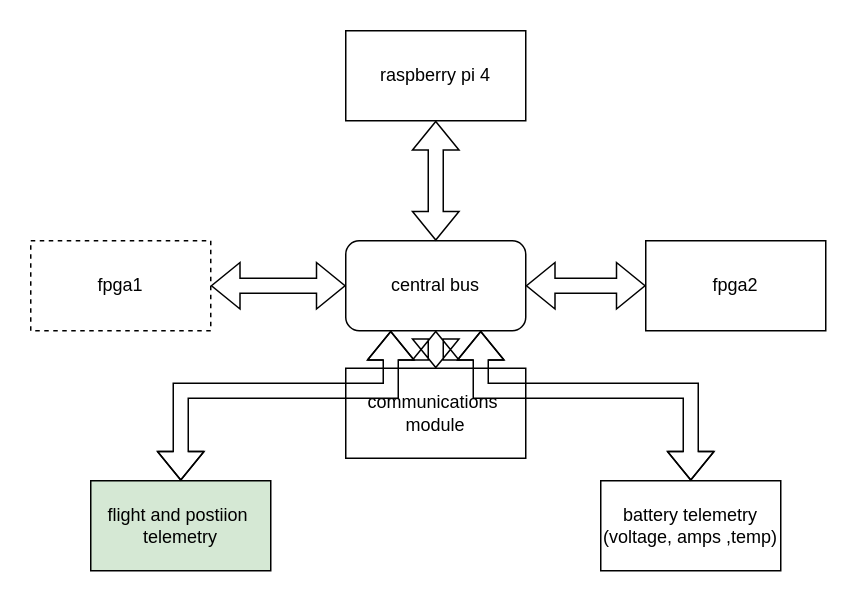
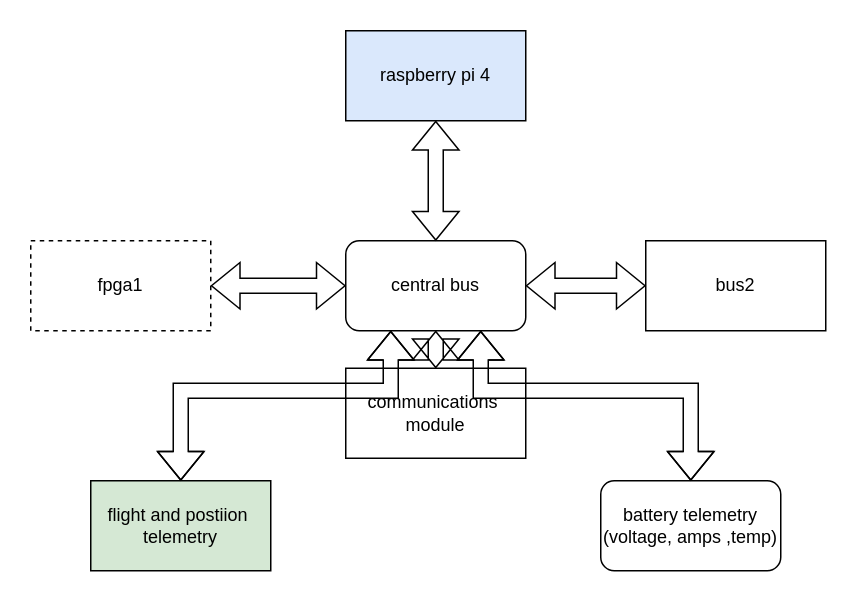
  <mxCell id="0" />
  <mxCell id="1" parent="0" />
  <mxCell id="2" value="fpga1" style="rounded=0;whiteSpace=wrap;html=1;dashed=1;" vertex="1" parent="1"><mxGeometry x="20" y="160" width="120" height="60" as="geometry" /></mxCell>
- <mxCell id="3" value="fpga2" style="rounded=0;whiteSpace=wrap;html=1;" vertex="1" parent="1"><mxGeometry x="430" y="160" width="120" height="60" as="geometry" /></mxCell>
- <mxCell id="4" value="raspberry pi 4" style="rounded=0;whiteSpace=wrap;html=1;" vertex="1" parent="1"><mxGeometry x="230" y="20" width="120" height="60" as="geometry" /></mxCell>
+ <mxCell id="3" value="bus2" style="rounded=0;whiteSpace=wrap;html=1;" vertex="1" parent="1"><mxGeometry x="430" y="160" width="120" height="60" as="geometry" /></mxCell>
+ <mxCell id="4" value="raspberry pi 4" style="rounded=0;whiteSpace=wrap;html=1;fillColor=#dae8fc;" vertex="1" parent="1"><mxGeometry x="230" y="20" width="120" height="60" as="geometry" /></mxCell>
  <mxCell id="5" value="flight and postiion&amp;nbsp;&lt;br&gt;telemetry" style="rounded=0;whiteSpace=wrap;html=1;fillColor=#d5e8d4;" vertex="1" parent="1"><mxGeometry x="60" y="320" width="120" height="60" as="geometry" /></mxCell>
- <mxCell id="6" value="battery telemetry&lt;br&gt;(voltage, amps ,temp)" style="rounded=0;whiteSpace=wrap;html=1;" vertex="1" parent="1"><mxGeometry x="400" y="320" width="120" height="60" as="geometry" /></mxCell>
+ <mxCell id="6" value="battery telemetry&lt;br&gt;(voltage, amps ,temp)" style="whiteSpace=wrap;html=1;rounded=1;" vertex="1" parent="1"><mxGeometry x="400" y="320" width="120" height="60" as="geometry" /></mxCell>
  <mxCell id="7" value="communications&amp;nbsp;&lt;br&gt;module" style="rounded=0;whiteSpace=wrap;html=1;" vertex="1" parent="1"><mxGeometry x="230" y="245" width="120" height="60" as="geometry" /></mxCell>
  <mxCell id="8" value="central bus&lt;br&gt;" style="rounded=1;whiteSpace=wrap;html=1;" vertex="1" parent="1"><mxGeometry x="230" y="160" width="120" height="60" as="geometry" /></mxCell>
  <mxCell id="9" value="" style="shape=flexArrow;endArrow=classic;startArrow=classic;html=1;rounded=0;entryX=0;entryY=0.5;entryDx=0;entryDy=0;exitX=1;exitY=0.5;exitDx=0;exitDy=0;" edge="1" parent="1" source="8" target="3"><mxGeometry width="100" height="100" relative="1" as="geometry"><mxPoint x="280" y="290" as="sourcePoint" /><mxPoint x="380" y="190" as="targetPoint" /></mxGeometry></mxCell>
  <mxCell id="10" value="" style="shape=flexArrow;endArrow=classic;startArrow=classic;html=1;rounded=0;exitX=1;exitY=0.5;exitDx=0;exitDy=0;" edge="1" parent="1" source="2"><mxGeometry width="100" height="100" relative="1" as="geometry"><mxPoint x="280" y="290" as="sourcePoint" /><mxPoint x="230" y="190" as="targetPoint" /></mxGeometry></mxCell>
  <mxCell id="11" value="" style="shape=flexArrow;endArrow=classic;startArrow=classic;html=1;rounded=0;exitX=0.5;exitY=0;exitDx=0;exitDy=0;entryX=0.5;entryY=1;entryDx=0;entryDy=0;" edge="1" parent="1" source="8" target="4"><mxGeometry width="100" height="100" relative="1" as="geometry"><mxPoint x="280" y="290" as="sourcePoint" /><mxPoint x="380" y="190" as="targetPoint" /></mxGeometry></mxCell>
  <mxCell id="12" value="" style="shape=flexArrow;endArrow=classic;startArrow=classic;html=1;rounded=0;exitX=0.5;exitY=0;exitDx=0;exitDy=0;entryX=0.5;entryY=1;entryDx=0;entryDy=0;" edge="1" parent="1" source="7" target="8"><mxGeometry width="100" height="100" relative="1" as="geometry"><mxPoint x="280" y="290" as="sourcePoint" /><mxPoint x="380" y="190" as="targetPoint" /></mxGeometry></mxCell>
  <mxCell id="13" value="" style="shape=flexArrow;endArrow=classic;startArrow=classic;html=1;rounded=0;exitX=0.5;exitY=0;exitDx=0;exitDy=0;entryX=0.75;entryY=1;entryDx=0;entryDy=0;" edge="1" parent="1" source="6" target="8"><mxGeometry width="100" height="100" relative="1" as="geometry"><mxPoint x="280" y="290" as="sourcePoint" /><mxPoint x="360" y="230" as="targetPoint" /><Array as="points"><mxPoint x="460" y="260" /><mxPoint x="320" y="260" /></Array></mxGeometry></mxCell>
  <mxCell id="14" value="" style="shape=flexArrow;endArrow=classic;startArrow=classic;html=1;rounded=0;exitX=0.5;exitY=0;exitDx=0;exitDy=0;entryX=0.25;entryY=1;entryDx=0;entryDy=0;" edge="1" parent="1" source="5" target="8"><mxGeometry width="100" height="100" relative="1" as="geometry"><mxPoint x="280" y="290" as="sourcePoint" /><mxPoint x="230" y="230" as="targetPoint" /><Array as="points"><mxPoint x="120" y="260" /><mxPoint x="260" y="260" /></Array></mxGeometry></mxCell>
